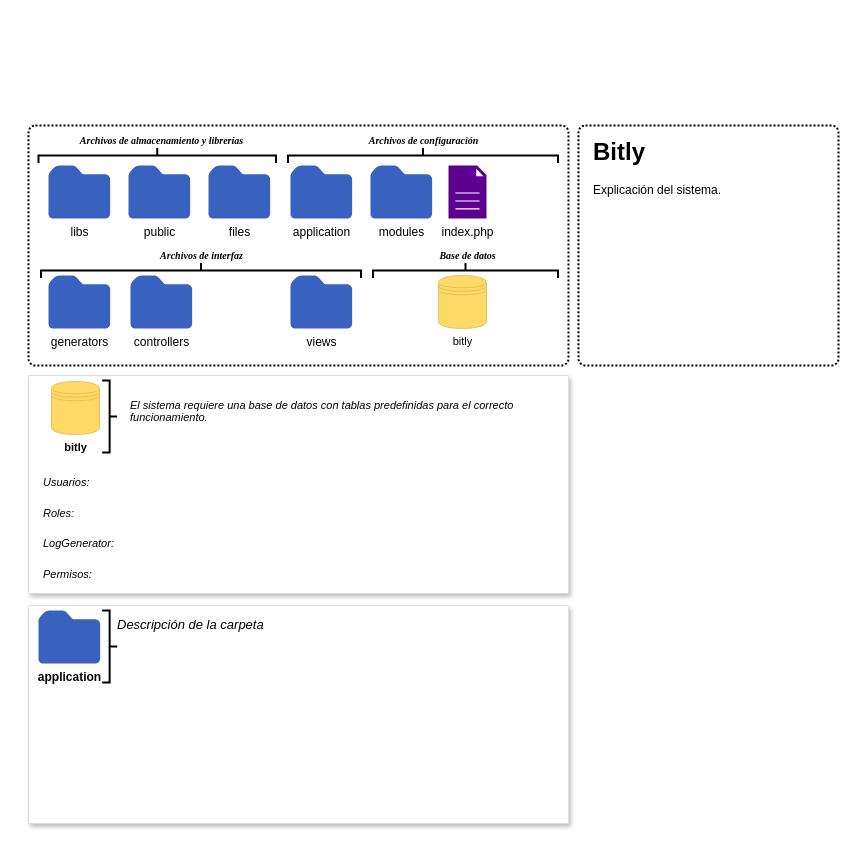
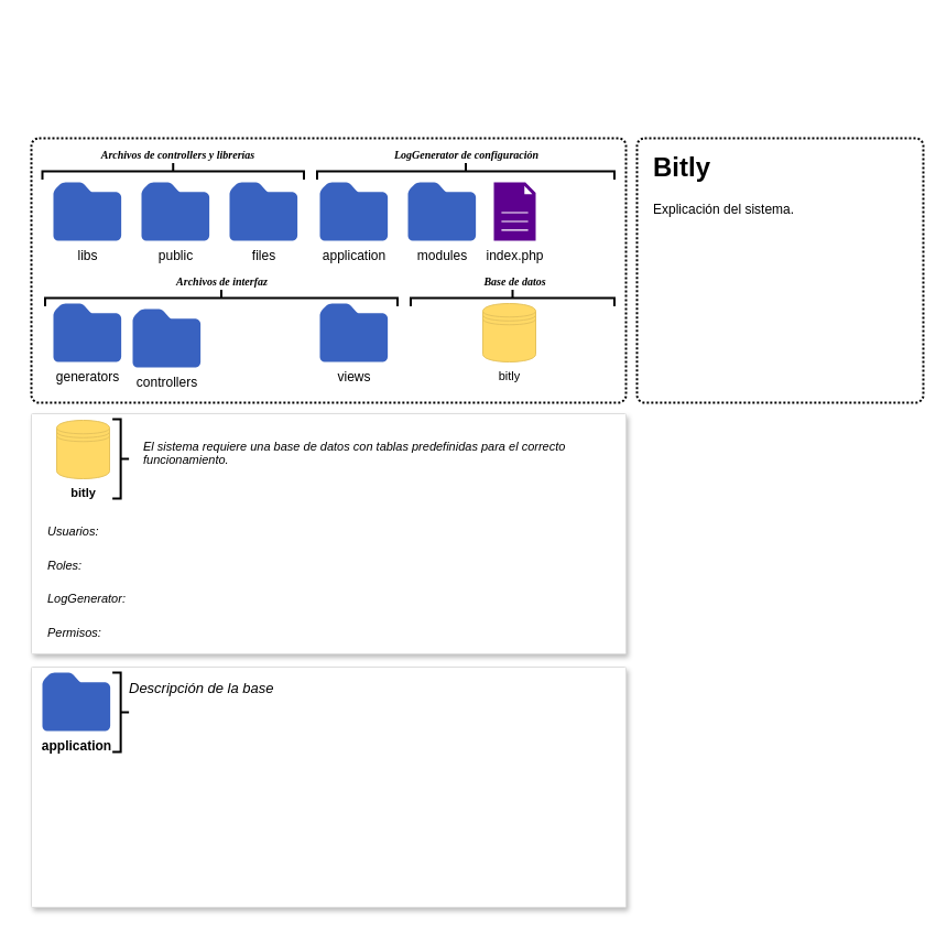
  <mxCell id="0" />
  <mxCell id="1" parent="0" />
  <mxCell id="2" value="" style="rounded=1;whiteSpace=wrap;html=1;absoluteArcSize=1;arcSize=14;strokeWidth=2;dashed=1;dashPattern=1 1;fillColor=none;" parent="1" vertex="1"><mxGeometry x="28" y="125" width="540" height="240" as="geometry" /></mxCell>
  <mxCell id="3" value="application" style="sketch=0;aspect=fixed;pointerEvents=1;shadow=0;dashed=0;html=1;strokeColor=none;labelPosition=center;verticalLabelPosition=bottom;verticalAlign=top;align=center;fillColor=#3962c0;shape=mxgraph.mscae.enterprise.folder" parent="1" vertex="1"><mxGeometry x="290" y="165" width="61.63" height="53" as="geometry" /></mxCell>
- <mxCell id="4" value="controllers" style="sketch=0;aspect=fixed;pointerEvents=1;shadow=0;dashed=0;html=1;strokeColor=none;labelPosition=center;verticalLabelPosition=bottom;verticalAlign=top;align=center;fillColor=#3962c0;shape=mxgraph.mscae.enterprise.folder" parent="1" vertex="1"><mxGeometry x="130" y="275" width="61.63" height="53" as="geometry" /></mxCell>
+ <mxCell id="4" value="controllers" style="sketch=0;aspect=fixed;pointerEvents=1;shadow=0;dashed=0;html=1;strokeColor=none;labelPosition=center;verticalLabelPosition=bottom;verticalAlign=top;align=center;fillColor=#3962c0;shape=mxgraph.mscae.enterprise.folder" parent="1" vertex="1"><mxGeometry x="120" y="280" width="61.63" height="53" as="geometry" /></mxCell>
  <mxCell id="5" value="views&lt;br&gt;" style="sketch=0;aspect=fixed;pointerEvents=1;shadow=0;dashed=0;html=1;strokeColor=none;labelPosition=center;verticalLabelPosition=bottom;verticalAlign=top;align=center;fillColor=#3962c0;shape=mxgraph.mscae.enterprise.folder" parent="1" vertex="1"><mxGeometry x="290" y="275" width="61.63" height="53" as="geometry" /></mxCell>
  <mxCell id="6" value="generators" style="sketch=0;aspect=fixed;pointerEvents=1;shadow=0;dashed=0;html=1;strokeColor=none;labelPosition=center;verticalLabelPosition=bottom;verticalAlign=top;align=center;fillColor=#3962c0;shape=mxgraph.mscae.enterprise.folder" parent="1" vertex="1"><mxGeometry x="48" y="275" width="61.63" height="53" as="geometry" /></mxCell>
  <mxCell id="7" value="libs" style="sketch=0;aspect=fixed;pointerEvents=1;shadow=0;dashed=0;html=1;strokeColor=none;labelPosition=center;verticalLabelPosition=bottom;verticalAlign=top;align=center;fillColor=#3962c0;shape=mxgraph.mscae.enterprise.folder" parent="1" vertex="1"><mxGeometry x="48" y="165" width="61.63" height="53" as="geometry" /></mxCell>
  <mxCell id="8" value="public" style="sketch=0;aspect=fixed;pointerEvents=1;shadow=0;dashed=0;html=1;strokeColor=none;labelPosition=center;verticalLabelPosition=bottom;verticalAlign=top;align=center;fillColor=#3962c0;shape=mxgraph.mscae.enterprise.folder" parent="1" vertex="1"><mxGeometry x="128" y="165" width="61.63" height="53" as="geometry" /></mxCell>
  <mxCell id="9" value="files" style="sketch=0;aspect=fixed;pointerEvents=1;shadow=0;dashed=0;html=1;strokeColor=none;labelPosition=center;verticalLabelPosition=bottom;verticalAlign=top;align=center;fillColor=#3962c0;shape=mxgraph.mscae.enterprise.folder" parent="1" vertex="1"><mxGeometry x="208" y="165" width="61.63" height="53" as="geometry" /></mxCell>
  <mxCell id="10" value="modules" style="sketch=0;aspect=fixed;pointerEvents=1;shadow=0;dashed=0;html=1;strokeColor=none;labelPosition=center;verticalLabelPosition=bottom;verticalAlign=top;align=center;fillColor=#3962c0;shape=mxgraph.mscae.enterprise.folder" parent="1" vertex="1"><mxGeometry x="370" y="165" width="61.63" height="53" as="geometry" /></mxCell>
  <mxCell id="11" value="index.php" style="sketch=0;pointerEvents=1;shadow=0;dashed=0;html=1;strokeColor=none;fillColor=#5d008f;labelPosition=center;verticalLabelPosition=bottom;verticalAlign=top;align=center;outlineConnect=0;shape=mxgraph.veeam2.file;gradientColor=none;" parent="1" vertex="1"><mxGeometry x="448" y="165" width="38" height="53" as="geometry" /></mxCell>
  <mxCell id="12" value="" style="strokeColor=#dddddd;shadow=1;strokeWidth=1;rounded=1;absoluteArcSize=1;arcSize=2;" parent="1" vertex="1"><mxGeometry x="28" y="375" width="540" height="218" as="geometry" /></mxCell>
  <mxCell id="13" value="" style="strokeWidth=2;html=1;shape=mxgraph.flowchart.annotation_2;align=left;labelPosition=right;pointerEvents=1;rotation=-180;" parent="12" vertex="1"><mxGeometry x="73.63" y="5" width="15" height="72" as="geometry" /></mxCell>
  <mxCell id="14" value="" style="group" parent="12" vertex="1" connectable="0"><mxGeometry x="-3" y="6" width="100" height="85.5" as="geometry" /></mxCell>
  <mxCell id="15" value="" style="shape=datastore;whiteSpace=wrap;html=1;fillStyle=solid;fillColor=#FFD966;gradientColor=none;strokeColor=#E6C35C;" parent="14" vertex="1"><mxGeometry x="26" width="48" height="53" as="geometry" /></mxCell>
  <mxCell id="16" value="&lt;b&gt;bitly&lt;/b&gt;" style="text;strokeColor=none;fillColor=none;html=1;fontSize=11;fontStyle=0;verticalAlign=middle;align=center;" parent="14" vertex="1"><mxGeometry y="45.5" width="100" height="40" as="geometry" /></mxCell>
  <mxCell id="17" value="&lt;h1 style=&quot;line-height: 30%;&quot;&gt;&lt;font style=&quot;font-size: 11px; font-weight: normal;&quot;&gt;&lt;i&gt;El sistema requiere una base de datos con tablas predefinidas para el correcto funcionamiento.&lt;/i&gt;&lt;/font&gt;&lt;/h1&gt;" style="text;html=1;strokeColor=none;fillColor=none;spacing=5;spacingTop=-20;whiteSpace=wrap;overflow=hidden;rounded=0;" parent="12" vertex="1"><mxGeometry x="97" y="16" width="403" height="64" as="geometry" /></mxCell>
  <mxCell id="18" value="&lt;h1 style=&quot;line-height: 40%;&quot;&gt;&lt;span style=&quot;font-size: 11px; font-weight: 400;&quot;&gt;&lt;i&gt;Usuarios:&lt;/i&gt;&lt;/span&gt;&lt;/h1&gt;&lt;h1 style=&quot;line-height: 40%;&quot;&gt;&lt;i style=&quot;font-size: 11px; font-weight: 400; background-color: initial;&quot;&gt;Roles:&lt;/i&gt;&lt;/h1&gt;&lt;h1 style=&quot;line-height: 40%;&quot;&gt;&lt;i style=&quot;background-color: initial; font-weight: 400; font-size: 11px;&quot;&gt;LogGenerator:&lt;/i&gt;&lt;/h1&gt;&lt;h1 style=&quot;line-height: 40%;&quot;&gt;&lt;i style=&quot;background-color: initial; font-weight: 400; font-size: 11px;&quot;&gt;Permisos:&lt;/i&gt;&lt;/h1&gt;" style="text;html=1;strokeColor=none;fillColor=none;spacing=5;spacingTop=-20;whiteSpace=wrap;overflow=hidden;rounded=0;" parent="12" vertex="1"><mxGeometry x="10" y="91.5" width="520" height="118.5" as="geometry" /></mxCell>
  <mxCell id="19" value="" style="strokeWidth=2;html=1;shape=mxgraph.flowchart.annotation_2;align=left;labelPosition=right;pointerEvents=1;rotation=90;" parent="1" vertex="1"><mxGeometry x="415" y="20" width="15" height="270" as="geometry" /></mxCell>
  <mxCell id="20" value="" style="strokeWidth=2;html=1;shape=mxgraph.flowchart.annotation_2;align=left;labelPosition=right;pointerEvents=1;rotation=90;" parent="1" vertex="1"><mxGeometry x="193" y="110" width="15" height="320" as="geometry" /></mxCell>
  <mxCell id="21" value="" style="strokeWidth=2;html=1;shape=mxgraph.flowchart.annotation_2;align=left;labelPosition=right;pointerEvents=1;rotation=90;" parent="1" vertex="1"><mxGeometry x="149.25" y="36.25" width="15" height="237.5" as="geometry" /></mxCell>
- <mxCell id="22" value="Archivos de configuración" style="text;strokeColor=none;fillColor=none;html=1;fontSize=10;fontStyle=3;verticalAlign=middle;align=center;fontFamily=Tahoma;" parent="1" vertex="1"><mxGeometry x="334.5" y="125" width="176" height="30" as="geometry" /></mxCell>
- <mxCell id="23" value="Archivos de almacenamiento y librerías" style="text;strokeColor=none;fillColor=none;html=1;fontSize=10;fontStyle=3;verticalAlign=middle;align=center;fontFamily=Tahoma;" parent="1" vertex="1"><mxGeometry x="20.81" y="125" width="280" height="30" as="geometry" /></mxCell>
+ <mxCell id="22" value="LogGenerator de configuración" style="text;strokeColor=none;fillColor=none;html=1;fontSize=10;fontStyle=3;verticalAlign=middle;align=center;fontFamily=Tahoma;" parent="1" vertex="1"><mxGeometry x="334.5" y="125" width="176" height="30" as="geometry" /></mxCell>
+ <mxCell id="23" value="Archivos de controllers y librerías" style="text;strokeColor=none;fillColor=none;html=1;fontSize=10;fontStyle=3;verticalAlign=middle;align=center;fontFamily=Tahoma;" parent="1" vertex="1"><mxGeometry x="20.81" y="125" width="280" height="30" as="geometry" /></mxCell>
  <mxCell id="24" value="Archivos de interfaz" style="text;strokeColor=none;fillColor=none;html=1;fontSize=10;fontStyle=3;verticalAlign=middle;align=center;fontFamily=Tahoma;" parent="1" vertex="1"><mxGeometry x="113" y="240" width="176" height="30" as="geometry" /></mxCell>
  <mxCell id="25" value="" style="rounded=1;whiteSpace=wrap;html=1;absoluteArcSize=1;arcSize=14;strokeWidth=2;dashed=1;dashPattern=1 1;fillColor=none;" parent="1" vertex="1"><mxGeometry x="578" y="125" width="260" height="240" as="geometry" /></mxCell>
  <mxCell id="26" value="&lt;h1&gt;Bitly&lt;/h1&gt;&lt;p&gt;Explicación del sistema.&lt;/p&gt;" style="text;html=1;strokeColor=none;fillColor=none;spacing=5;spacingTop=-20;whiteSpace=wrap;overflow=hidden;rounded=0;" parent="1" vertex="1"><mxGeometry x="588" y="131.5" width="240" height="223.5" as="geometry" /></mxCell>
  <mxCell id="27" value="Base de datos" style="text;strokeColor=none;fillColor=none;html=1;fontSize=10;fontStyle=3;verticalAlign=middle;align=center;fontFamily=Tahoma;" parent="1" vertex="1"><mxGeometry x="379" y="240" width="176" height="30" as="geometry" /></mxCell>
  <mxCell id="28" value="" style="strokeWidth=2;html=1;shape=mxgraph.flowchart.annotation_2;align=left;labelPosition=right;pointerEvents=1;rotation=90;" parent="1" vertex="1"><mxGeometry x="457.5" y="177.5" width="15" height="185" as="geometry" /></mxCell>
  <mxCell id="29" value="" style="group" parent="1" vertex="1" connectable="0"><mxGeometry x="412" y="275" width="100" height="85.5" as="geometry" /></mxCell>
  <mxCell id="30" value="" style="shape=datastore;whiteSpace=wrap;html=1;fillStyle=solid;fillColor=#FFD966;gradientColor=none;strokeColor=#E6C35C;" parent="29" vertex="1"><mxGeometry x="26" width="48" height="53" as="geometry" /></mxCell>
  <mxCell id="31" value="bitly" style="text;strokeColor=none;fillColor=none;html=1;fontSize=11;fontStyle=0;verticalAlign=middle;align=center;" parent="29" vertex="1"><mxGeometry y="45.5" width="100" height="40" as="geometry" /></mxCell>
  <mxCell id="32" value="" style="strokeColor=#dddddd;shadow=1;strokeWidth=1;rounded=1;absoluteArcSize=1;arcSize=2;" parent="1" vertex="1"><mxGeometry x="28" y="605" width="540" height="218" as="geometry" /></mxCell>
  <mxCell id="33" value="&lt;b&gt;application&lt;/b&gt;" style="sketch=0;aspect=fixed;pointerEvents=1;shadow=0;dashed=0;html=1;strokeColor=none;labelPosition=center;verticalLabelPosition=bottom;verticalAlign=top;align=center;fillColor=#3962c0;shape=mxgraph.mscae.enterprise.folder" parent="32" vertex="1"><mxGeometry x="10.003" y="5" width="61.63" height="53" as="geometry" /></mxCell>
  <mxCell id="34" value="" style="strokeWidth=2;html=1;shape=mxgraph.flowchart.annotation_2;align=left;labelPosition=right;pointerEvents=1;rotation=-180;" parent="32" vertex="1"><mxGeometry x="73.63" y="5" width="15" height="72" as="geometry" /></mxCell>
- <mxCell id="35" value="Descripción de la carpeta" style="text;strokeColor=none;fillColor=none;html=1;fontSize=13;fontStyle=2;verticalAlign=top;align=left;" parent="32" vertex="1"><mxGeometry x="86.63" y="5" width="443.37" height="75" as="geometry" /></mxCell>
+ <mxCell id="35" value="Descripción de la base" style="text;strokeColor=none;fillColor=none;html=1;fontSize=13;fontStyle=2;verticalAlign=top;align=left;" parent="32" vertex="1"><mxGeometry x="86.63" y="5" width="443.37" height="75" as="geometry" /></mxCell>
